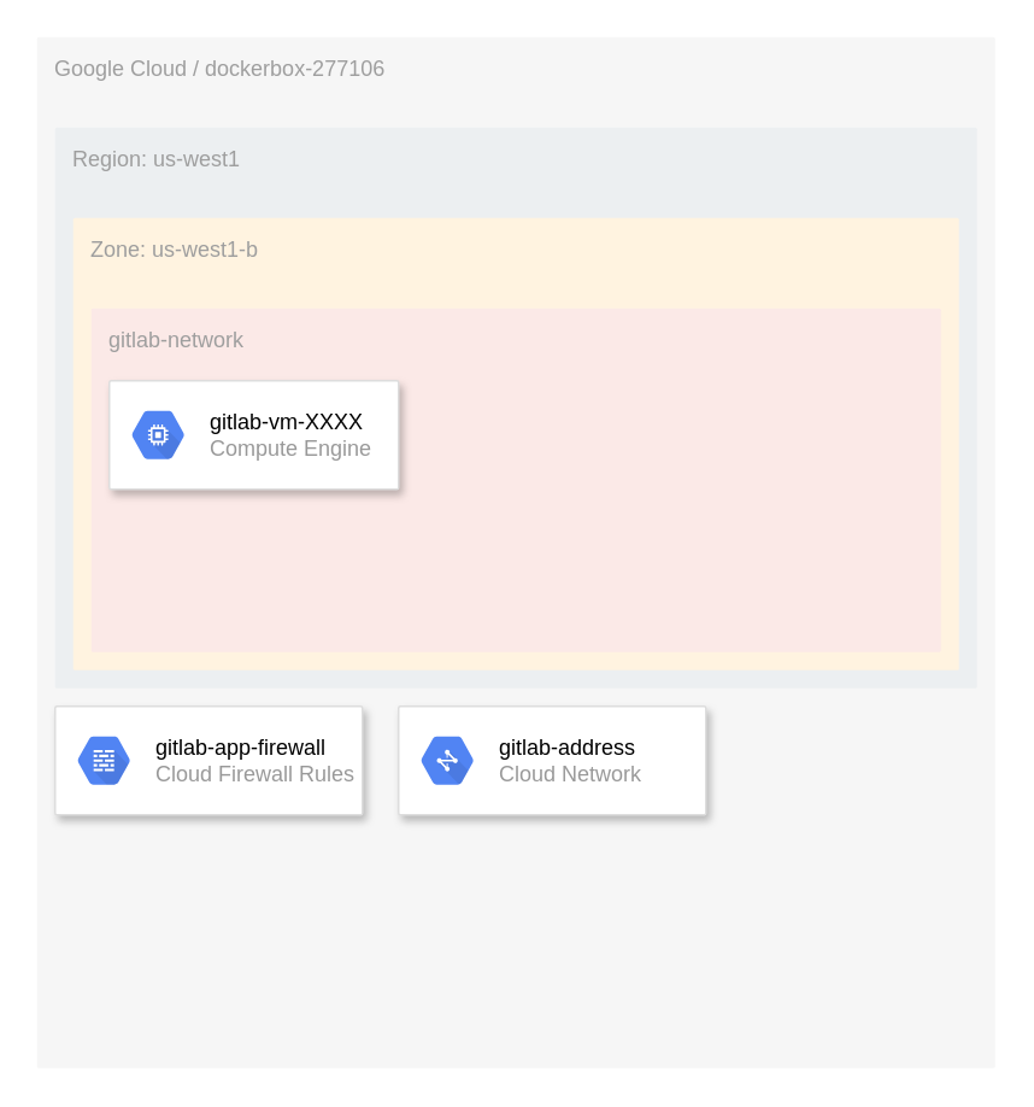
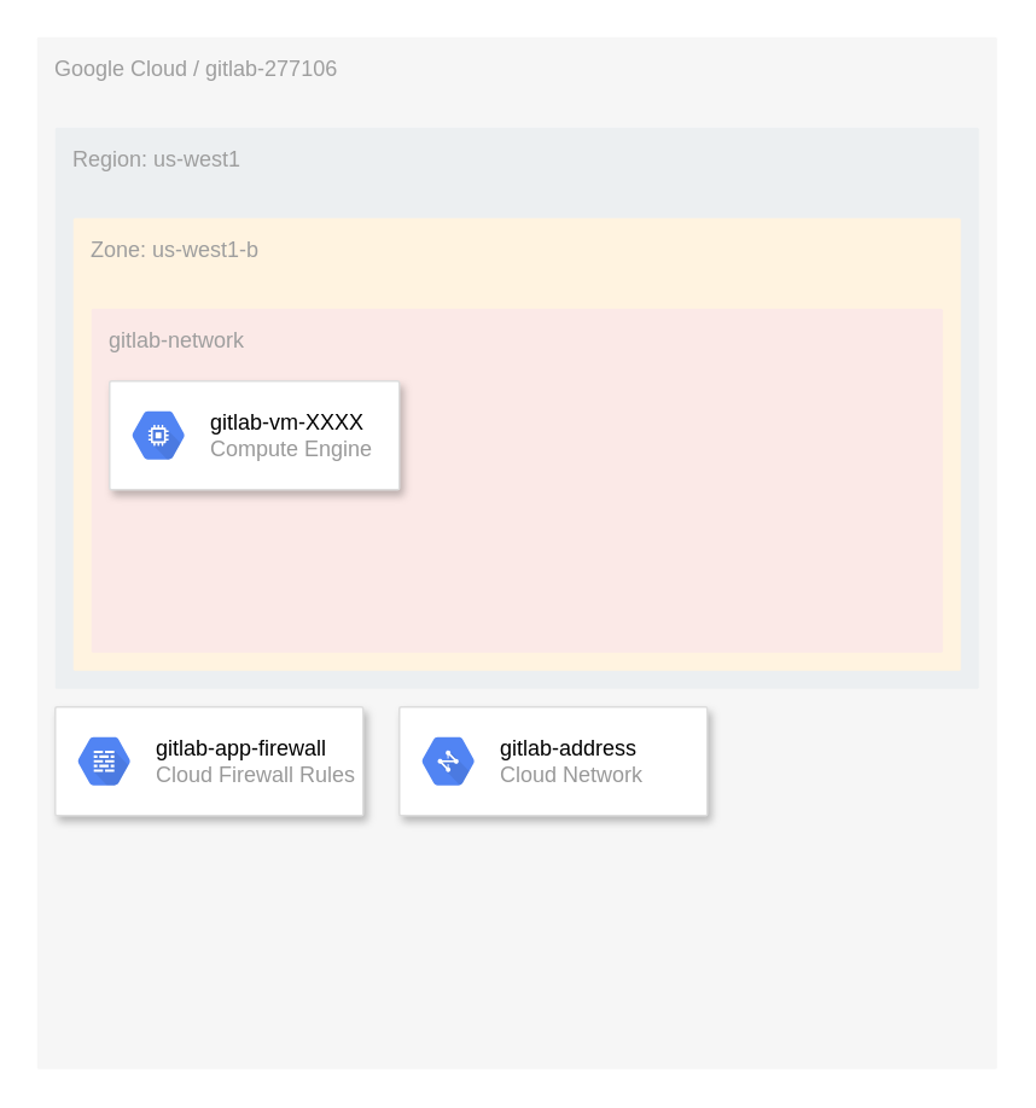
  <mxCell id="0" />
  <mxCell id="1" parent="0" />
- <mxCell id="2" value="Google Cloud / dockerbox-277106" style="points=[[0,0,0],[0.25,0,0],[0.5,0,0],[0.75,0,0],[1,0,0],[1,0.25,0],[1,0.5,0],[1,0.75,0],[1,1,0],[0.75,1,0],[0.5,1,0],[0.25,1,0],[0,1,0],[0,0.75,0],[0,0.5,0],[0,0.25,0]];rounded=1;absoluteArcSize=1;arcSize=2;html=1;strokeColor=none;gradientColor=none;shadow=0;dashed=0;fontSize=12;fontColor=#9E9E9E;align=left;verticalAlign=top;spacing=10;spacingTop=-4;fillColor=#F6F6F6;" vertex="1" parent="1"><mxGeometry x="20" y="20" width="530" height="570" as="geometry" /></mxCell>
+ <mxCell id="2" value="Google Cloud / gitlab-277106" style="points=[[0,0,0],[0.25,0,0],[0.5,0,0],[0.75,0,0],[1,0,0],[1,0.25,0],[1,0.5,0],[1,0.75,0],[1,1,0],[0.75,1,0],[0.5,1,0],[0.25,1,0],[0,1,0],[0,0.75,0],[0,0.5,0],[0,0.25,0]];rounded=1;absoluteArcSize=1;arcSize=2;html=1;strokeColor=none;gradientColor=none;shadow=0;dashed=0;fontSize=12;fontColor=#9E9E9E;align=left;verticalAlign=top;spacing=10;spacingTop=-4;fillColor=#F6F6F6;" vertex="1" parent="1"><mxGeometry x="20" y="20" width="530" height="570" as="geometry" /></mxCell>
  <mxCell id="3" value="Region: us-west1" style="points=[[0,0,0],[0.25,0,0],[0.5,0,0],[0.75,0,0],[1,0,0],[1,0.25,0],[1,0.5,0],[1,0.75,0],[1,1,0],[0.75,1,0],[0.5,1,0],[0.25,1,0],[0,1,0],[0,0.75,0],[0,0.5,0],[0,0.25,0]];rounded=1;absoluteArcSize=1;arcSize=2;html=1;strokeColor=none;gradientColor=none;shadow=0;dashed=0;fontSize=12;fontColor=#9E9E9E;align=left;verticalAlign=top;spacing=10;spacingTop=-4;fillColor=#ECEFF1;" vertex="1" parent="2"><mxGeometry width="510" height="310" relative="1" as="geometry"><mxPoint x="10" y="50" as="offset" /></mxGeometry></mxCell>
  <mxCell id="4" value="Zone:&amp;nbsp;us-west1-b" style="points=[[0,0,0],[0.25,0,0],[0.5,0,0],[0.75,0,0],[1,0,0],[1,0.25,0],[1,0.5,0],[1,0.75,0],[1,1,0],[0.75,1,0],[0.5,1,0],[0.25,1,0],[0,1,0],[0,0.75,0],[0,0.5,0],[0,0.25,0]];rounded=1;absoluteArcSize=1;arcSize=2;html=1;strokeColor=none;gradientColor=none;shadow=0;dashed=0;fontSize=12;fontColor=#9E9E9E;align=left;verticalAlign=top;spacing=10;spacingTop=-4;fillColor=#FFF3E0;" vertex="1" parent="3"><mxGeometry width="490" height="250" relative="1" as="geometry"><mxPoint x="10" y="50" as="offset" /></mxGeometry></mxCell>
  <mxCell id="5" value="gitlab-network" style="points=[[0,0,0],[0.25,0,0],[0.5,0,0],[0.75,0,0],[1,0,0],[1,0.25,0],[1,0.5,0],[1,0.75,0],[1,1,0],[0.75,1,0],[0.5,1,0],[0.25,1,0],[0,1,0],[0,0.75,0],[0,0.5,0],[0,0.25,0]];rounded=1;absoluteArcSize=1;arcSize=2;html=1;strokeColor=none;gradientColor=none;shadow=0;dashed=0;fontSize=12;fontColor=#9E9E9E;align=left;verticalAlign=top;spacing=10;spacingTop=-4;fillColor=#FBE9E7;" vertex="1" parent="4"><mxGeometry width="470" height="190" relative="1" as="geometry"><mxPoint x="10" y="50" as="offset" /></mxGeometry></mxCell>
  <mxCell id="6" value="" style="strokeColor=#dddddd;shadow=1;strokeWidth=1;rounded=1;absoluteArcSize=1;arcSize=2;" vertex="1" parent="1"><mxGeometry x="60" y="210" width="160" height="60" as="geometry" /></mxCell>
  <mxCell id="7" value="&lt;font color=&quot;#000000&quot;&gt;gitlab-vm-XXXX&lt;/font&gt;&lt;br&gt;Compute Engine" style="dashed=0;connectable=0;html=1;fillColor=#5184F3;strokeColor=none;shape=mxgraph.gcp2.hexIcon;prIcon=compute_engine;part=1;labelPosition=right;verticalLabelPosition=middle;align=left;verticalAlign=middle;spacingLeft=5;fontColor=#999999;fontSize=12;" vertex="1" parent="6"><mxGeometry y="0.5" width="44" height="39" relative="1" as="geometry"><mxPoint x="5" y="-19.5" as="offset" /></mxGeometry></mxCell>
  <mxCell id="8" value="" style="strokeColor=#dddddd;shadow=1;strokeWidth=1;rounded=1;absoluteArcSize=1;arcSize=2;" vertex="1" parent="1"><mxGeometry x="30" y="390" width="170" height="60" as="geometry" /></mxCell>
  <mxCell id="9" value="&lt;font color=&quot;#000000&quot;&gt;gitlab-app-firewall&lt;/font&gt;&lt;br&gt;Cloud Firewall Rules" style="dashed=0;connectable=0;html=1;fillColor=#5184F3;strokeColor=none;shape=mxgraph.gcp2.hexIcon;prIcon=cloud_firewall_rules;part=1;labelPosition=right;verticalLabelPosition=middle;align=left;verticalAlign=middle;spacingLeft=5;fontColor=#999999;fontSize=12;" vertex="1" parent="8"><mxGeometry y="0.5" width="44" height="39" relative="1" as="geometry"><mxPoint x="5" y="-19.5" as="offset" /></mxGeometry></mxCell>
  <mxCell id="10" value="" style="strokeColor=#dddddd;shadow=1;strokeWidth=1;rounded=1;absoluteArcSize=1;arcSize=2;" vertex="1" parent="1"><mxGeometry x="220" y="390" width="170" height="60" as="geometry" /></mxCell>
  <mxCell id="11" value="&lt;font color=&quot;#000000&quot;&gt;gitlab-address&lt;/font&gt;&lt;br&gt;Cloud Network" style="dashed=0;connectable=0;html=1;fillColor=#5184F3;strokeColor=none;shape=mxgraph.gcp2.hexIcon;prIcon=cloud_network;part=1;labelPosition=right;verticalLabelPosition=middle;align=left;verticalAlign=middle;spacingLeft=5;fontColor=#999999;fontSize=12;" vertex="1" parent="10"><mxGeometry y="0.5" width="44" height="39" relative="1" as="geometry"><mxPoint x="5" y="-19.5" as="offset" /></mxGeometry></mxCell>
